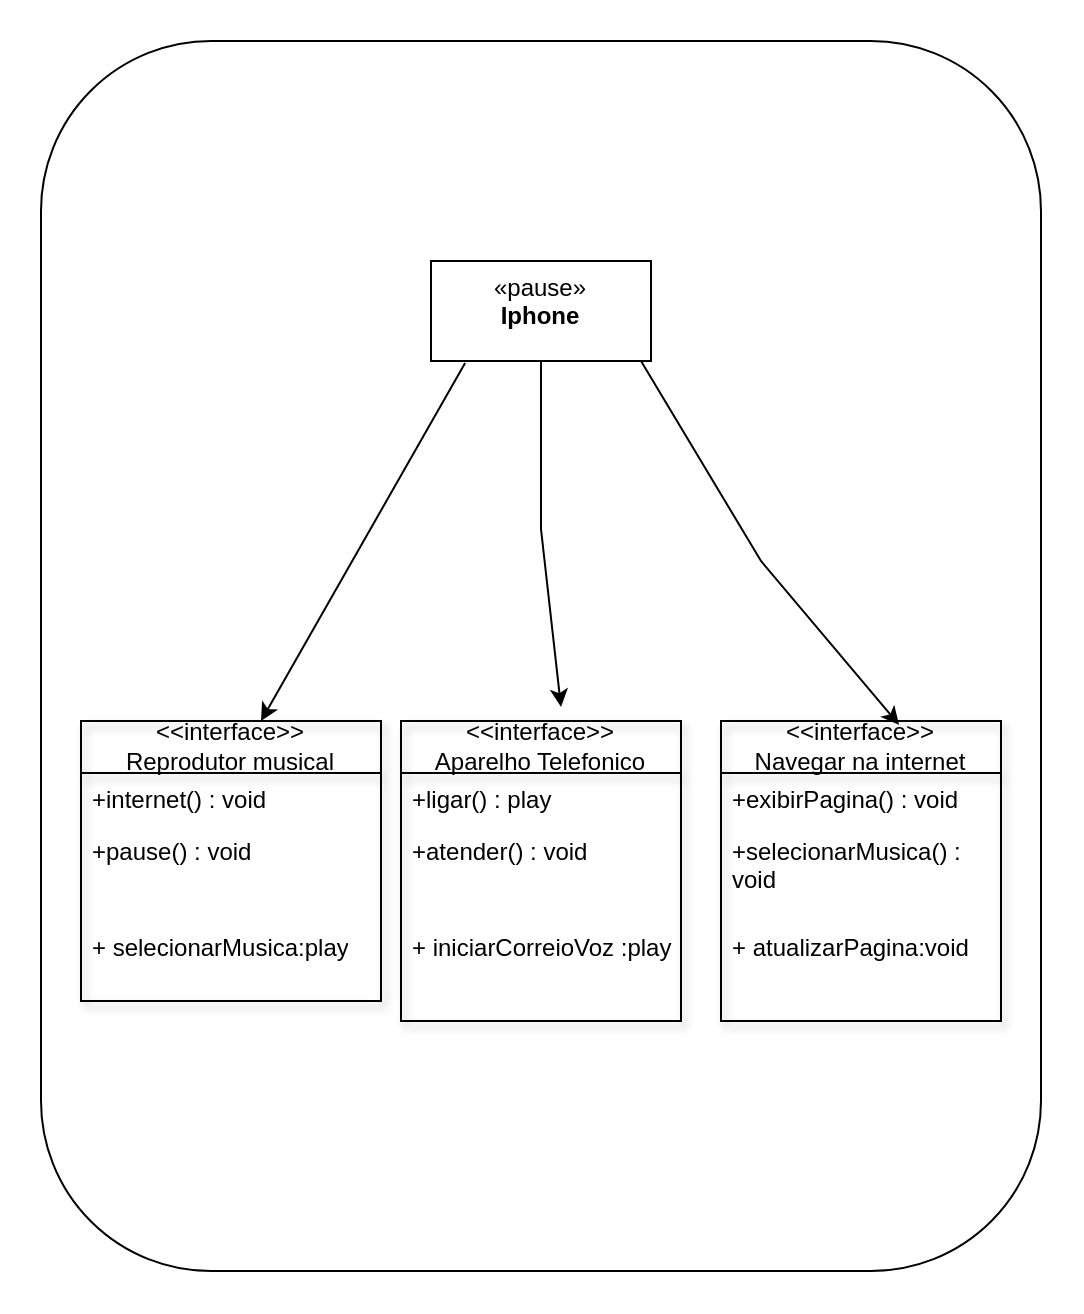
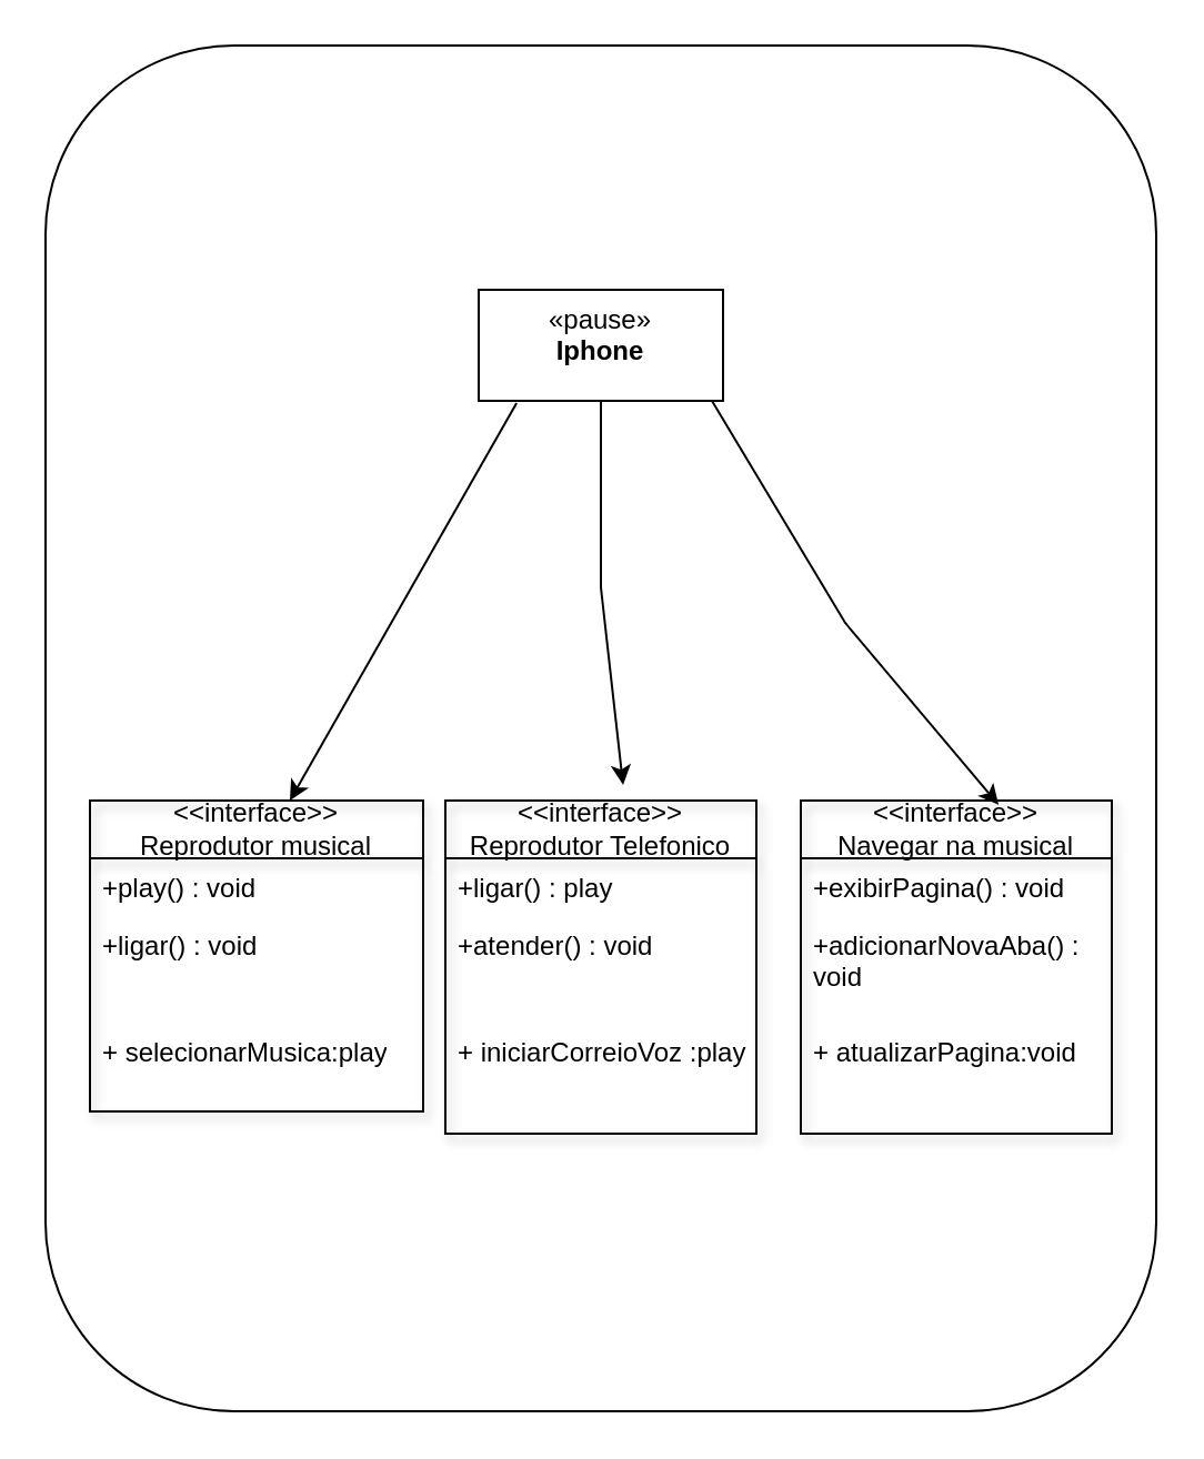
  <mxCell id="0" />
  <mxCell id="1" parent="0" />
  <mxCell id="2" value="" style="rounded=1;whiteSpace=wrap;html=1;arcSize=17;" vertex="1" parent="1"><mxGeometry x="20" y="20" width="500" height="615" as="geometry" /></mxCell>
  <mxCell id="3" value="&amp;lt;&amp;lt;interface&amp;gt;&amp;gt;&lt;br&gt;Reprodutor musical" style="swimlane;fontStyle=0;childLayout=stackLayout;horizontal=1;startSize=26;fillColor=none;horizontalStack=0;resizeParent=1;resizeParentMax=0;resizeLast=0;collapsible=1;marginBottom=0;whiteSpace=wrap;html=1;shadow=1;" vertex="1" parent="1"><mxGeometry x="40" y="360" width="150" height="140" as="geometry" /></mxCell>
- <mxCell id="4" value="+internet() : void" style="text;strokeColor=none;fillColor=none;align=left;verticalAlign=top;spacingLeft=4;spacingRight=4;overflow=hidden;rotatable=0;points=[[0,0.5],[1,0.5]];portConstraint=eastwest;whiteSpace=wrap;" vertex="1" parent="3"><mxGeometry y="26" width="150" height="26" as="geometry" /></mxCell>
- <mxCell id="5" value="+pause() : void&lt;br&gt;" style="text;strokeColor=none;fillColor=none;align=left;verticalAlign=top;spacingLeft=4;spacingRight=4;overflow=hidden;rotatable=0;points=[[0,0.5],[1,0.5]];portConstraint=eastwest;whiteSpace=wrap;html=1;" vertex="1" parent="3"><mxGeometry y="52" width="150" height="48" as="geometry" /></mxCell>
+ <mxCell id="4" value="+play() : void" style="text;strokeColor=none;fillColor=none;align=left;verticalAlign=top;spacingLeft=4;spacingRight=4;overflow=hidden;rotatable=0;points=[[0,0.5],[1,0.5]];portConstraint=eastwest;whiteSpace=wrap;" vertex="1" parent="3"><mxGeometry y="26" width="150" height="26" as="geometry" /></mxCell>
+ <mxCell id="5" value="+ligar() : void&lt;br&gt;" style="text;strokeColor=none;fillColor=none;align=left;verticalAlign=top;spacingLeft=4;spacingRight=4;overflow=hidden;rotatable=0;points=[[0,0.5],[1,0.5]];portConstraint=eastwest;whiteSpace=wrap;html=1;" vertex="1" parent="3"><mxGeometry y="52" width="150" height="48" as="geometry" /></mxCell>
  <mxCell id="6" value="&lt;div&gt;+ selecionarMusica:play&lt;/div&gt;&lt;div&gt;&lt;br&gt;&lt;/div&gt;" style="text;strokeColor=none;fillColor=none;align=left;verticalAlign=top;spacingLeft=4;spacingRight=4;overflow=hidden;rotatable=0;points=[[0,0.5],[1,0.5]];portConstraint=eastwest;whiteSpace=wrap;html=1;" vertex="1" parent="3"><mxGeometry y="100" width="150" height="40" as="geometry" /></mxCell>
- <mxCell id="7" value="&amp;lt;&amp;lt;interface&amp;gt;&amp;gt;&lt;br&gt;Aparelho Telefonico" style="swimlane;fontStyle=0;childLayout=stackLayout;horizontal=1;startSize=26;fillColor=none;horizontalStack=0;resizeParent=1;resizeParentMax=0;resizeLast=0;collapsible=1;marginBottom=0;whiteSpace=wrap;html=1;shadow=1;" vertex="1" parent="1"><mxGeometry x="200" y="360" width="140" height="150" as="geometry" /></mxCell>
+ <mxCell id="7" value="&amp;lt;&amp;lt;interface&amp;gt;&amp;gt;&lt;br&gt;Reprodutor Telefonico" style="swimlane;fontStyle=0;childLayout=stackLayout;horizontal=1;startSize=26;fillColor=none;horizontalStack=0;resizeParent=1;resizeParentMax=0;resizeLast=0;collapsible=1;marginBottom=0;whiteSpace=wrap;html=1;shadow=1;" vertex="1" parent="1"><mxGeometry x="200" y="360" width="140" height="150" as="geometry" /></mxCell>
  <mxCell id="8" value="+ligar() : play" style="text;strokeColor=none;fillColor=none;align=left;verticalAlign=top;spacingLeft=4;spacingRight=4;overflow=hidden;rotatable=0;points=[[0,0.5],[1,0.5]];portConstraint=eastwest;whiteSpace=wrap;" vertex="1" parent="7"><mxGeometry y="26" width="140" height="26" as="geometry" /></mxCell>
  <mxCell id="9" value="+atender() : void" style="text;strokeColor=none;fillColor=none;align=left;verticalAlign=top;spacingLeft=4;spacingRight=4;overflow=hidden;rotatable=0;points=[[0,0.5],[1,0.5]];portConstraint=eastwest;whiteSpace=wrap;html=1;" vertex="1" parent="7"><mxGeometry y="52" width="140" height="48" as="geometry" /></mxCell>
  <mxCell id="10" value="&lt;div&gt;+ iniciarCorreioVoz :play&lt;/div&gt;&lt;div&gt;&lt;br&gt;&lt;/div&gt;" style="text;strokeColor=none;fillColor=none;align=left;verticalAlign=top;spacingLeft=4;spacingRight=4;overflow=hidden;rotatable=0;points=[[0,0.5],[1,0.5]];portConstraint=eastwest;whiteSpace=wrap;html=1;" vertex="1" parent="7"><mxGeometry y="100" width="140" height="50" as="geometry" /></mxCell>
- <mxCell id="11" value="&amp;lt;&amp;lt;interface&amp;gt;&amp;gt;&lt;br&gt;Navegar na internet" style="swimlane;fontStyle=0;childLayout=stackLayout;horizontal=1;startSize=26;fillColor=none;horizontalStack=0;resizeParent=1;resizeParentMax=0;resizeLast=0;collapsible=1;marginBottom=0;whiteSpace=wrap;html=1;shadow=1;" vertex="1" parent="1"><mxGeometry x="360" y="360" width="140" height="150" as="geometry" /></mxCell>
+ <mxCell id="11" value="&amp;lt;&amp;lt;interface&amp;gt;&amp;gt;&lt;br&gt;Navegar na musical" style="swimlane;fontStyle=0;childLayout=stackLayout;horizontal=1;startSize=26;fillColor=none;horizontalStack=0;resizeParent=1;resizeParentMax=0;resizeLast=0;collapsible=1;marginBottom=0;whiteSpace=wrap;html=1;shadow=1;" vertex="1" parent="1"><mxGeometry x="360" y="360" width="140" height="150" as="geometry" /></mxCell>
  <mxCell id="12" value="+exibirPagina() : void" style="text;strokeColor=none;fillColor=none;align=left;verticalAlign=top;spacingLeft=4;spacingRight=4;overflow=hidden;rotatable=0;points=[[0,0.5],[1,0.5]];portConstraint=eastwest;whiteSpace=wrap;" vertex="1" parent="11"><mxGeometry y="26" width="140" height="26" as="geometry" /></mxCell>
- <mxCell id="13" value="+selecionarMusica() : void" style="text;strokeColor=none;fillColor=none;align=left;verticalAlign=top;spacingLeft=4;spacingRight=4;overflow=hidden;rotatable=0;points=[[0,0.5],[1,0.5]];portConstraint=eastwest;whiteSpace=wrap;html=1;" vertex="1" parent="11"><mxGeometry y="52" width="140" height="48" as="geometry" /></mxCell>
+ <mxCell id="13" value="+adicionarNovaAba() : void" style="text;strokeColor=none;fillColor=none;align=left;verticalAlign=top;spacingLeft=4;spacingRight=4;overflow=hidden;rotatable=0;points=[[0,0.5],[1,0.5]];portConstraint=eastwest;whiteSpace=wrap;html=1;" vertex="1" parent="11"><mxGeometry y="52" width="140" height="48" as="geometry" /></mxCell>
  <mxCell id="14" value="&lt;div&gt;+ atualizarPagina:void&lt;/div&gt;&lt;div&gt;&lt;br&gt;&lt;/div&gt;" style="text;strokeColor=none;fillColor=none;align=left;verticalAlign=top;spacingLeft=4;spacingRight=4;overflow=hidden;rotatable=0;points=[[0,0.5],[1,0.5]];portConstraint=eastwest;whiteSpace=wrap;html=1;" vertex="1" parent="11"><mxGeometry y="100" width="140" height="50" as="geometry" /></mxCell>
  <mxCell id="15" value="«pause»&lt;br&gt;&lt;b&gt;Iphone&lt;/b&gt;" style="html=1;whiteSpace=wrap;verticalAlign=top;" vertex="1" parent="1"><mxGeometry x="215" y="130" width="110" height="50" as="geometry" /></mxCell>
  <mxCell id="16" value="" style="endArrow=classic;html=1;rounded=0;exitX=0.155;exitY=1.02;exitDx=0;exitDy=0;exitPerimeter=0;" edge="1" parent="1" source="15"><mxGeometry width="50" height="50" relative="1" as="geometry"><mxPoint x="130" y="290" as="sourcePoint" /><mxPoint x="130" y="360" as="targetPoint" /><Array as="points"><mxPoint x="130" y="360" /></Array></mxGeometry></mxCell>
  <mxCell id="17" value="" style="endArrow=classic;html=1;rounded=0;exitX=0.5;exitY=1;exitDx=0;exitDy=0;" edge="1" parent="1" source="15"><mxGeometry width="50" height="50" relative="1" as="geometry"><mxPoint x="282.98" y="210" as="sourcePoint" /><mxPoint x="280" y="353" as="targetPoint" /><Array as="points"><mxPoint x="270" y="264" /><mxPoint x="280" y="353" /></Array></mxGeometry></mxCell>
  <mxCell id="18" value="" style="edgeStyle=none;orthogonalLoop=1;jettySize=auto;html=1;rounded=0;entryX=0.636;entryY=0.013;entryDx=0;entryDy=0;entryPerimeter=0;" edge="1" parent="1" target="11"><mxGeometry width="100" relative="1" as="geometry"><mxPoint x="320" y="180" as="sourcePoint" /><mxPoint x="420" y="180" as="targetPoint" /><Array as="points"><mxPoint x="380" y="280" /></Array></mxGeometry></mxCell>
